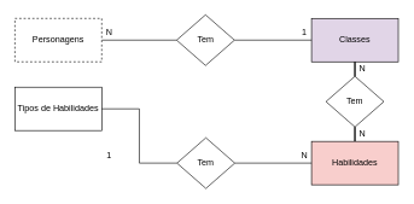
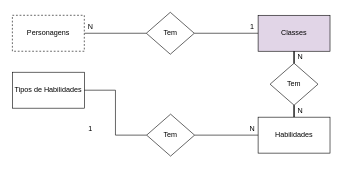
  <mxCell id="0" />
  <mxCell id="1" parent="0" />
  <mxCell id="2" value="Tipos de Habilidades" style="rounded=0;whiteSpace=wrap;html=1;" parent="1" vertex="1"><mxGeometry x="20" y="120" width="120" height="60" as="geometry" /></mxCell>
  <mxCell id="3" value="" style="edgeStyle=orthogonalEdgeStyle;rounded=0;orthogonalLoop=1;jettySize=auto;html=1;endArrow=none;endFill=0;" parent="1" source="17" target="6" edge="1"><mxGeometry relative="1" as="geometry" /></mxCell>
  <mxCell id="4" value="Classes" style="rounded=0;whiteSpace=wrap;html=1;fillColor=#e1d5e7;" parent="1" vertex="1"><mxGeometry x="430" y="25" width="120" height="60" as="geometry" /></mxCell>
  <mxCell id="5" value="" style="edgeStyle=orthogonalEdgeStyle;rounded=0;orthogonalLoop=1;jettySize=auto;html=1;endArrow=none;endFill=0;entryX=1;entryY=0.5;entryDx=0;entryDy=0;" parent="1" source="19" target="2" edge="1"><mxGeometry relative="1" as="geometry"><mxPoint x="350" y="225" as="targetPoint" /></mxGeometry></mxCell>
- <mxCell id="6" value="Habilidades" style="rounded=0;whiteSpace=wrap;html=1;fillColor=#f8cecc;" parent="1" vertex="1"><mxGeometry x="430" y="195" width="120" height="60" as="geometry" /></mxCell>
+ <mxCell id="6" value="Habilidades" style="rounded=0;whiteSpace=wrap;html=1;" parent="1" vertex="1"><mxGeometry x="430" y="195" width="120" height="60" as="geometry" /></mxCell>
  <mxCell id="7" style="edgeStyle=orthogonalEdgeStyle;rounded=0;orthogonalLoop=1;jettySize=auto;html=1;exitX=1;exitY=0.5;exitDx=0;exitDy=0;entryX=0;entryY=0.5;entryDx=0;entryDy=0;endArrow=none;endFill=0;" parent="1" source="8" target="10" edge="1"><mxGeometry relative="1" as="geometry" /></mxCell>
  <mxCell id="8" value="Personagens" style="rounded=0;whiteSpace=wrap;html=1;dashed=1;" parent="1" vertex="1"><mxGeometry x="20" y="25" width="120" height="60" as="geometry" /></mxCell>
  <mxCell id="9" style="edgeStyle=orthogonalEdgeStyle;rounded=0;orthogonalLoop=1;jettySize=auto;html=1;exitX=1;exitY=0.5;exitDx=0;exitDy=0;endArrow=none;endFill=0;" parent="1" source="10" target="4" edge="1"><mxGeometry relative="1" as="geometry" /></mxCell>
  <mxCell id="10" value="Tem" style="rhombus;whiteSpace=wrap;html=1;" parent="1" vertex="1"><mxGeometry x="243.5" y="20" width="80" height="70" as="geometry" /></mxCell>
  <mxCell id="11" value="N" style="text;html=1;align=center;verticalAlign=middle;resizable=0;points=[];autosize=1;" parent="1" vertex="1"><mxGeometry x="140" y="35" width="20" height="20" as="geometry" /></mxCell>
  <mxCell id="12" value="1" style="text;html=1;align=center;verticalAlign=middle;resizable=0;points=[];autosize=1;" parent="1" vertex="1"><mxGeometry x="410" y="35" width="20" height="20" as="geometry" /></mxCell>
  <mxCell id="13" value="N" style="text;html=1;align=center;verticalAlign=middle;resizable=0;points=[];autosize=1;" parent="1" vertex="1"><mxGeometry x="490" y="85" width="20" height="20" as="geometry" /></mxCell>
  <mxCell id="14" value="N" style="text;html=1;align=center;verticalAlign=middle;resizable=0;points=[];autosize=1;" parent="1" vertex="1"><mxGeometry x="490" y="175" width="20" height="20" as="geometry" /></mxCell>
  <mxCell id="15" value="N" style="text;html=1;align=center;verticalAlign=middle;resizable=0;points=[];autosize=1;" parent="1" vertex="1"><mxGeometry x="410" y="205" width="20" height="20" as="geometry" /></mxCell>
  <mxCell id="16" value="1" style="text;html=1;align=center;verticalAlign=middle;resizable=0;points=[];autosize=1;" parent="1" vertex="1"><mxGeometry x="140" y="205" width="20" height="20" as="geometry" /></mxCell>
  <mxCell id="17" value="Tem" style="rhombus;whiteSpace=wrap;html=1;" parent="1" vertex="1"><mxGeometry x="450" y="105" width="80" height="70" as="geometry" /></mxCell>
  <mxCell id="18" value="" style="edgeStyle=orthogonalEdgeStyle;rounded=0;orthogonalLoop=1;jettySize=auto;html=1;endArrow=none;endFill=0;" parent="1" source="4" target="17" edge="1"><mxGeometry relative="1" as="geometry"><mxPoint x="490" y="85" as="sourcePoint" /><mxPoint x="490" y="195" as="targetPoint" /></mxGeometry></mxCell>
  <mxCell id="19" value="Tem" style="rhombus;whiteSpace=wrap;html=1;" parent="1" vertex="1"><mxGeometry x="244" y="190" width="80" height="70" as="geometry" /></mxCell>
  <mxCell id="20" value="" style="edgeStyle=orthogonalEdgeStyle;rounded=0;orthogonalLoop=1;jettySize=auto;html=1;endArrow=none;endFill=0;entryX=1;entryY=0.5;entryDx=0;entryDy=0;" parent="1" source="6" target="19" edge="1"><mxGeometry relative="1" as="geometry"><mxPoint x="430" y="225" as="sourcePoint" /><mxPoint x="140" y="225" as="targetPoint" /></mxGeometry></mxCell>
